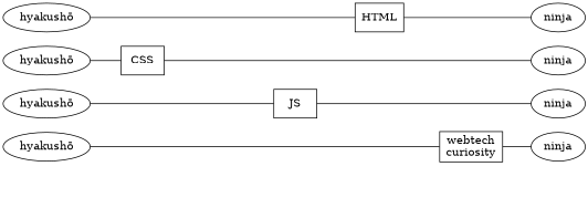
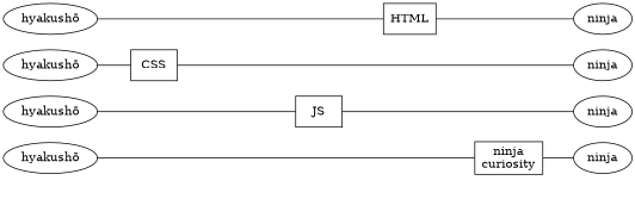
  digraph {
    rankdir=LR
    edge [color=transparent]
    col0 [color=transparent fontcolor=transparent]
    n2 [label="hyakushō"]
    n3 [label="hyakushō"]
    n4 [label="hyakushō"]
    n5 [label="hyakushō"]
    n6 [label=ninja]
    n7 [label=ninja]
    n8 [label=ninja]
    n9 [label=ninja]
    n10 [color=transparent fontcolor=transparent label=ninja4]
    HTML [shape=box]
    col1 [color=transparent fontcolor=transparent]
    CSS [shape=box]
    col3 [color=transparent fontcolor=transparent]
    JS [shape=box]
    col5 [color=transparent fontcolor=transparent]
-   n17 [label="webtech\ncuriosity" shape=box]
+   n17 [label="ninja\ncuriosity" shape=box]
    col2 [color=transparent fontcolor=transparent]
    subgraph sub_1 {
      rank=same
      col0
      n2
      n3
      n4
      n5
    }
    subgraph sub_2 {
      rank=same
      n6
      n7
      n8
      n9
    }
    subgraph sub_3 {
      rank=same
      n10
      HTML
    }
    subgraph sub_4 {
      rank=same
      col1
      CSS
    }
    subgraph sub_5 {
      rank=same
      col3
      JS
    }
    subgraph sub_6 {
      rank=same
      col5
      n17
    }
    col0 -> col1
    n2 -> n3
    n2 -> HTML [arrowhead=none color=""]
    n3 -> n4
    n3 -> CSS [arrowhead=none color=""]
    n4 -> n5
    n4 -> JS [arrowhead=none color=""]
    n5 -> n17 [arrowhead=none color=""]
    n6 -> n7
    n7 -> n8
    n8 -> n9
    n10 -> col5
    HTML -> n6 [arrowhead=none color=""]
    col1 -> col2
    CSS -> n7 [arrowhead=none color=""]
    col3 -> n10
    JS -> n8 [arrowhead=none color=""]
    n17 -> n9 [arrowhead=none color=""]
    col2 -> col3
  }
